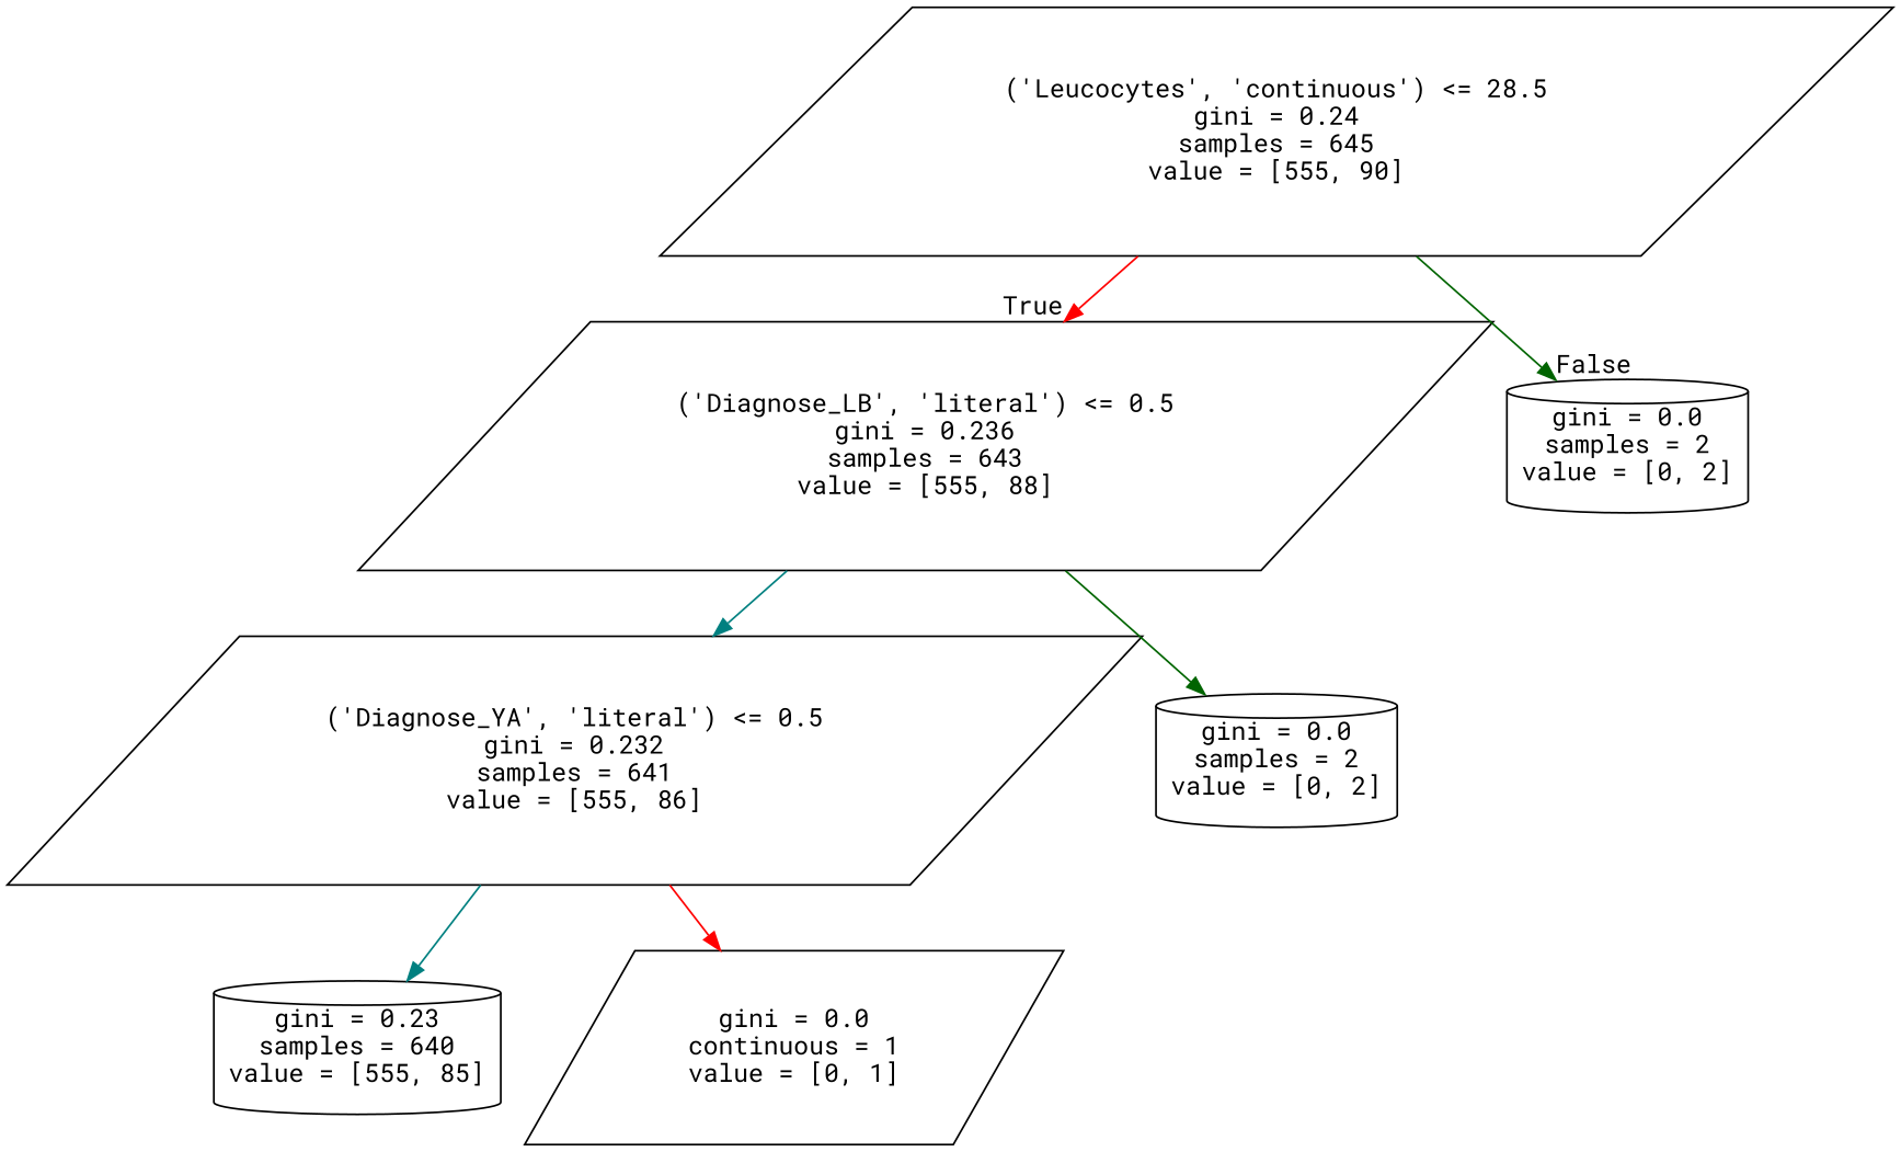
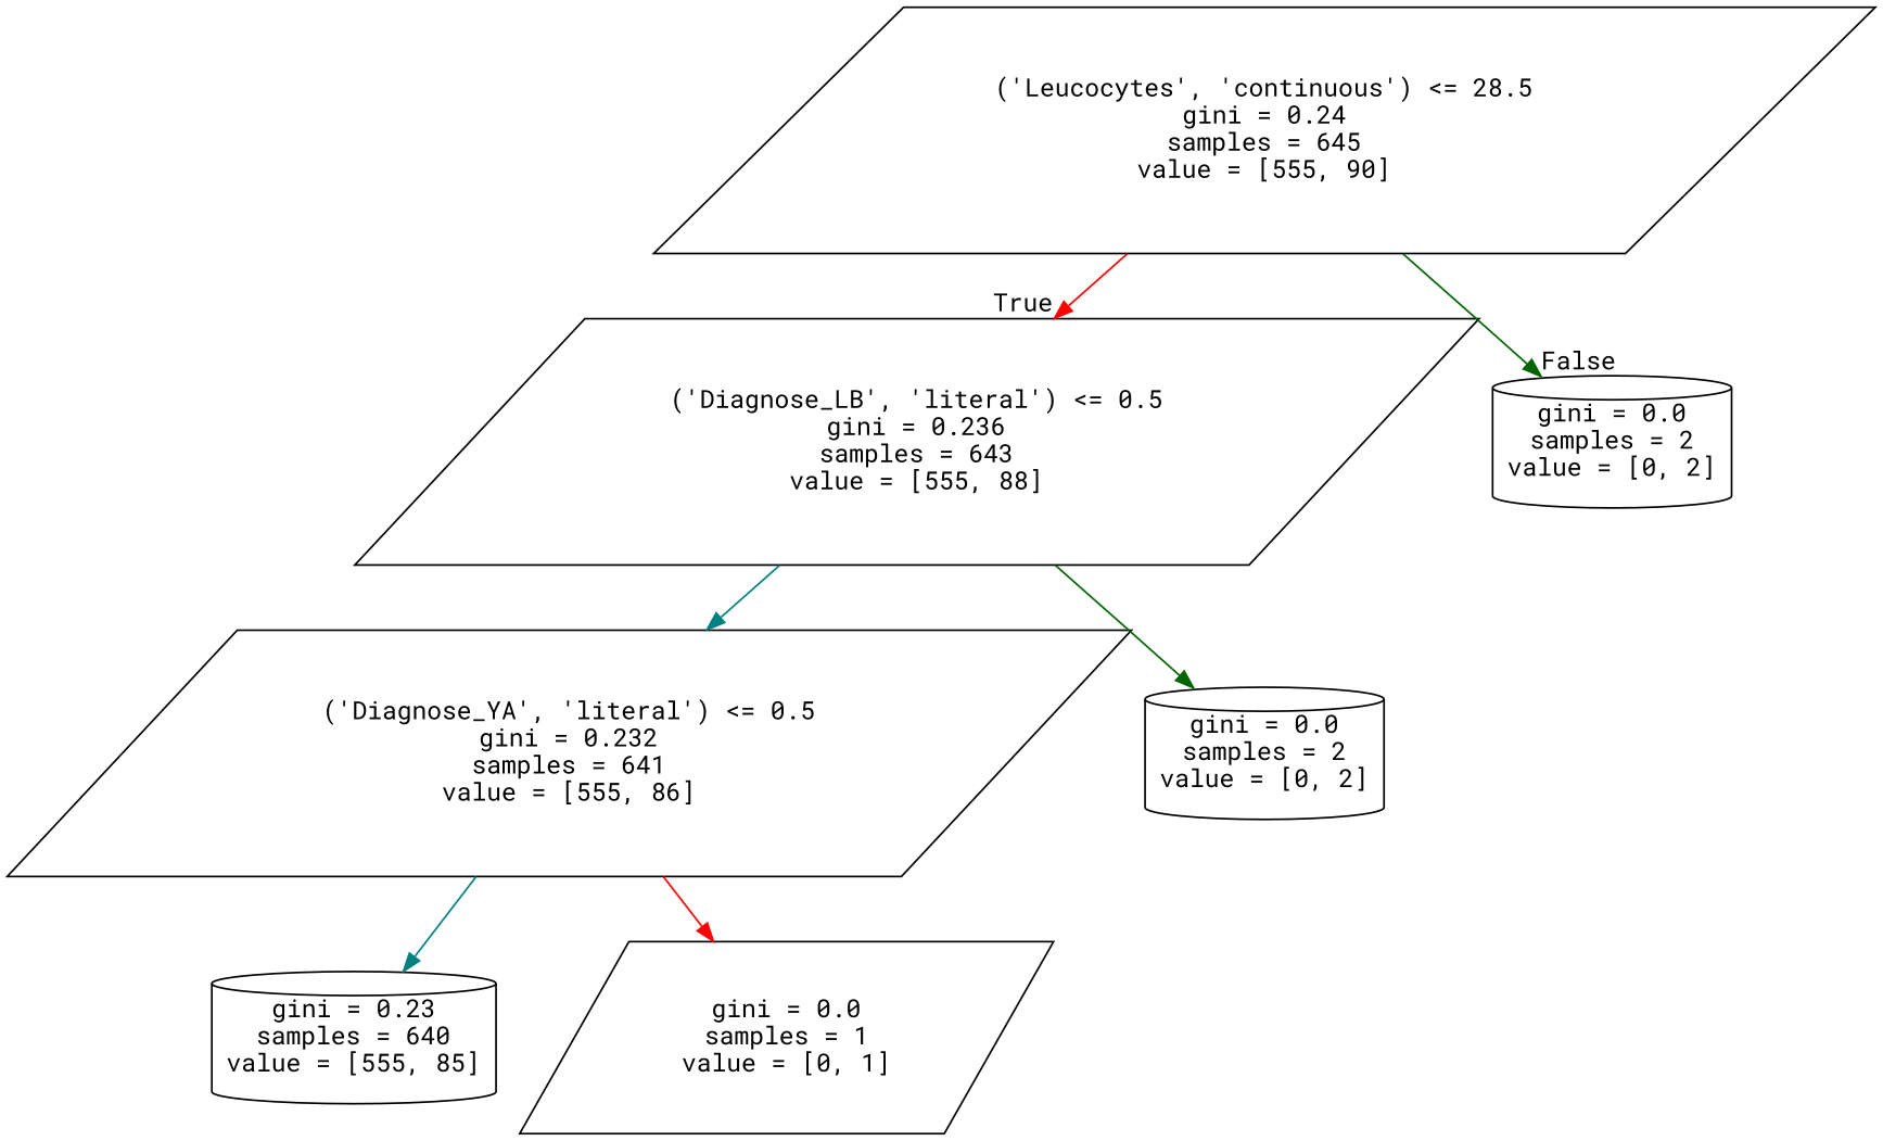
  digraph {
    fontname="Roboto Mono"
    node [shape=parallelogram fontname="Roboto Mono"]
    edge [color=red fontname="Roboto Mono"]
    n1 [label="('Leucocytes', 'continuous') <= 28.5\ngini = 0.24\nsamples = 645\nvalue = [555, 90]"]
    n2 [label="('Diagnose_LB', 'literal') <= 0.5\ngini = 0.236\nsamples = 643\nvalue = [555, 88]"]
    n3 [label="gini = 0.0\nsamples = 2\nvalue = [0, 2]" shape=cylinder]
    n4 [label="('Diagnose_YA', 'literal') <= 0.5\ngini = 0.232\nsamples = 641\nvalue = [555, 86]"]
    n5 [label="gini = 0.0\nsamples = 2\nvalue = [0, 2]" shape=cylinder]
    n6 [label="gini = 0.23\nsamples = 640\nvalue = [555, 85]" shape=cylinder]
-   n7 [label="gini = 0.0\ncontinuous = 1\nvalue = [0, 1]"]
+   n7 [label="gini = 0.0\nsamples = 1\nvalue = [0, 1]"]
    n1 -> n2 [headlabel=True labelangle=45 labeldistance=2.5]
    n1 -> n3 [headlabel=False labelangle=-45 labeldistance=2.5 color=darkgreen]
    n2 -> n4 [color=teal]
    n2 -> n5 [color=darkgreen]
    n4 -> n6 [color=teal]
    n4 -> n7
  }
